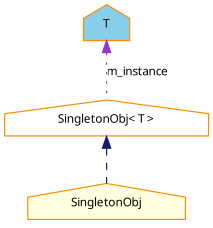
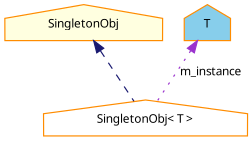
  digraph {
    node [color=darkorange fontname="FreeSans.ttf" fontsize=10 shape=house style=filled]
    edge [dir=back fontname="FreeSans.ttf" fontsize=10 labelfontname="FreeSans.ttf" labelfontsize=10]
    n1 [fillcolor=white fontcolor=black height=0.2 label="SingletonObj\< T \>" width=0.4]
    n2 [fillcolor=lightyellow height=0.2 label=SingletonObj width=0.4]
    n3 [fillcolor=skyblue height=0.2 label=T width=0.4]
-   n1 -> n2 [color=midnightblue style=dashed]
+   n2 -> n1 [color=midnightblue style=dashed]
    n3 -> n1 [color=darkorchid3 label=m_instance style=dotted]
  }
